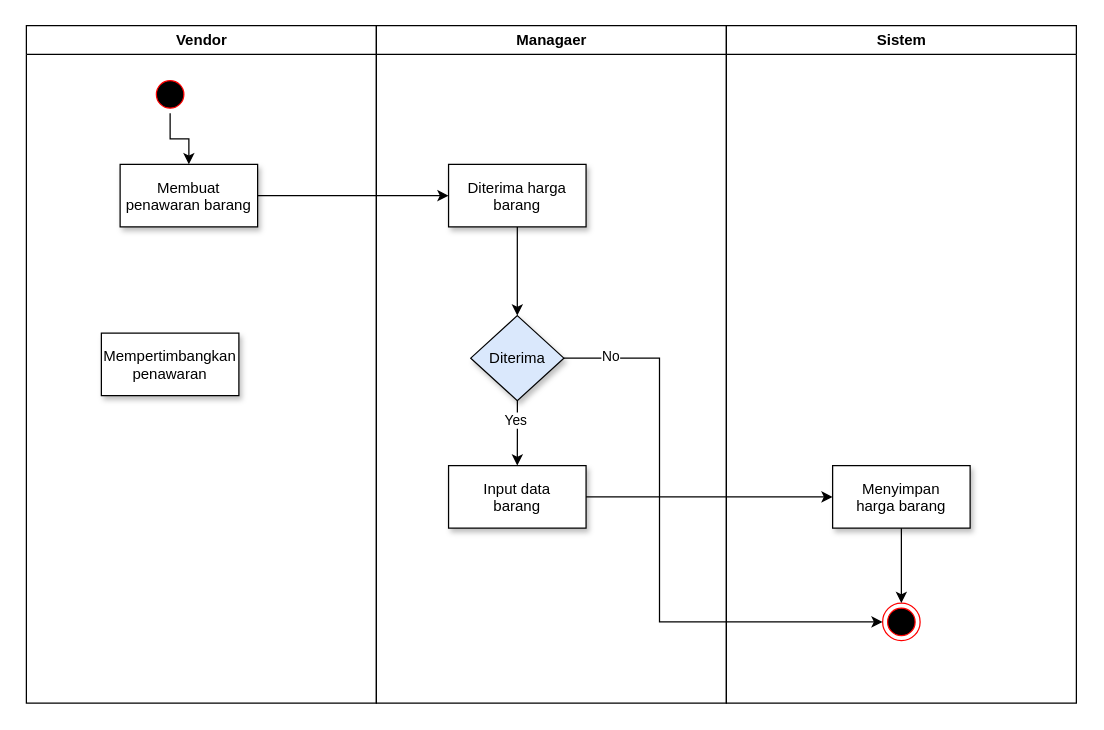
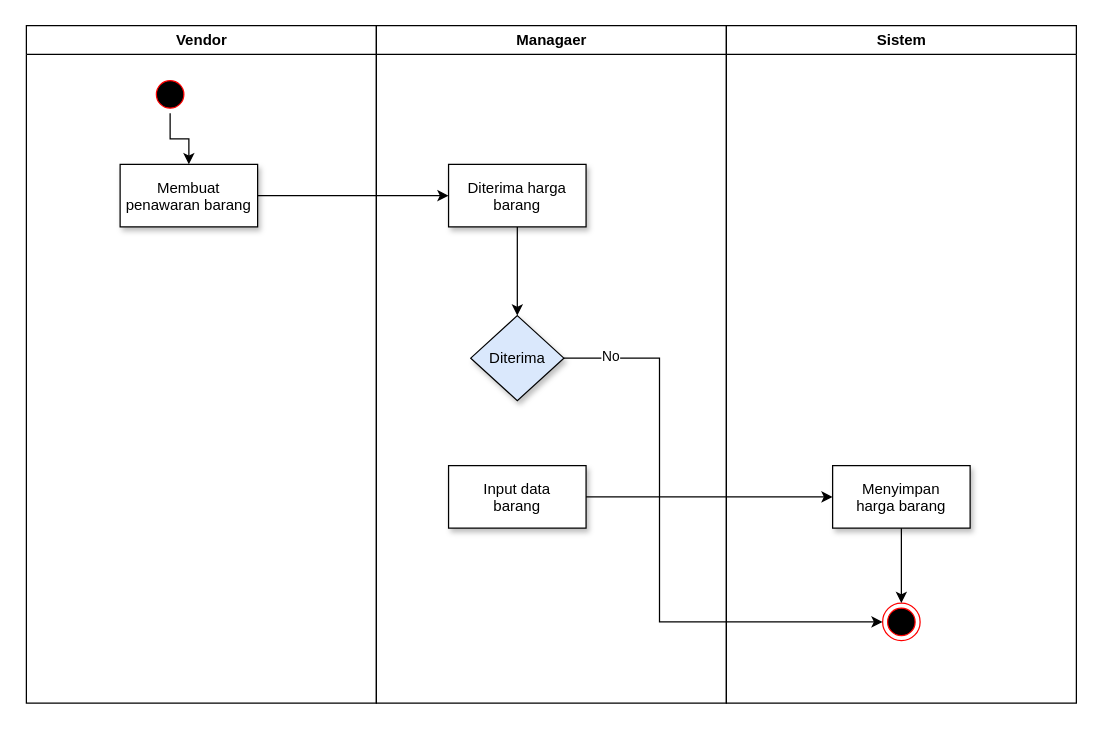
  <mxCell id="0" />
  <mxCell id="1" parent="0" />
  <mxCell id="2" value="Vendor" style="swimlane;whiteSpace=wrap" parent="1" vertex="1"><mxGeometry x="20.5" y="20" width="280" height="542" as="geometry" /></mxCell>
  <mxCell id="3" style="edgeStyle=orthogonalEdgeStyle;rounded=0;orthogonalLoop=1;jettySize=auto;html=1;entryX=0.5;entryY=0;entryDx=0;entryDy=0;" parent="2" source="4" target="5" edge="1"><mxGeometry relative="1" as="geometry" /></mxCell>
  <mxCell id="4" value="" style="ellipse;shape=startState;fillColor=#000000;strokeColor=#ff0000;" parent="2" vertex="1"><mxGeometry x="100" y="40" width="30" height="30" as="geometry" /></mxCell>
  <mxCell id="5" value="Membuat &#10;penawaran barang" style="shadow=1;" parent="2" vertex="1"><mxGeometry x="75" y="111" width="110" height="50" as="geometry" /></mxCell>
- <mxCell id="6" value="Mempertimbangkan&#10;penawaran" style="shadow=1;" vertex="1" parent="2"><mxGeometry x="60" y="246" width="110" height="50" as="geometry" /></mxCell>
  <mxCell id="7" value="Managaer" style="swimlane;whiteSpace=wrap" parent="1" vertex="1"><mxGeometry x="300.5" y="20" width="280" height="542" as="geometry" /></mxCell>
- <mxCell id="8" style="edgeStyle=orthogonalEdgeStyle;rounded=0;orthogonalLoop=1;jettySize=auto;html=1;entryX=0.5;entryY=0;entryDx=0;entryDy=0;" parent="7" source="10" target="11" edge="1"><mxGeometry relative="1" as="geometry" /></mxCell>
- <mxCell id="9" value="Yes" style="edgeLabel;html=1;align=center;verticalAlign=middle;resizable=0;points=[];" parent="8" vertex="1" connectable="0"><mxGeometry x="-0.37" y="-2" relative="1" as="geometry"><mxPoint as="offset" /></mxGeometry></mxCell>
  <mxCell id="10" value="Diterima" style="rhombus;whiteSpace=wrap;html=1;shadow=1;fillColor=#dae8fc;" parent="7" vertex="1"><mxGeometry x="75.5" y="232" width="74.5" height="68" as="geometry" /></mxCell>
  <mxCell id="11" value="Input data&#10;barang" style="shadow=1;" parent="7" vertex="1"><mxGeometry x="57.75" y="352" width="110" height="50" as="geometry" /></mxCell>
  <mxCell id="12" style="edgeStyle=orthogonalEdgeStyle;rounded=0;orthogonalLoop=1;jettySize=auto;html=1;entryX=0.5;entryY=0;entryDx=0;entryDy=0;" parent="7" source="13" target="10" edge="1"><mxGeometry relative="1" as="geometry" /></mxCell>
  <mxCell id="13" value="Diterima harga&#10;barang" style="shadow=1;" parent="7" vertex="1"><mxGeometry x="57.75" y="111" width="110" height="50" as="geometry" /></mxCell>
  <mxCell id="14" value="Sistem" style="swimlane;whiteSpace=wrap" parent="1" vertex="1"><mxGeometry x="580.5" y="20" width="280" height="542" as="geometry" /></mxCell>
  <mxCell id="15" value="Menyimpan&#10;harga barang" style="shadow=1;" parent="14" vertex="1"><mxGeometry x="85" y="352" width="110" height="50" as="geometry" /></mxCell>
  <mxCell id="16" value="" style="ellipse;shape=endState;fillColor=#000000;strokeColor=#ff0000" parent="14" vertex="1"><mxGeometry x="125" y="462" width="30" height="30" as="geometry" /></mxCell>
  <mxCell id="17" style="edgeStyle=orthogonalEdgeStyle;rounded=0;orthogonalLoop=1;jettySize=auto;html=1;entryX=0.5;entryY=0;entryDx=0;entryDy=0;" parent="14" source="15" target="16" edge="1"><mxGeometry relative="1" as="geometry" /></mxCell>
  <mxCell id="18" style="edgeStyle=orthogonalEdgeStyle;rounded=0;orthogonalLoop=1;jettySize=auto;html=1;entryX=0;entryY=0.5;entryDx=0;entryDy=0;" parent="1" source="5" target="13" edge="1"><mxGeometry relative="1" as="geometry" /></mxCell>
  <mxCell id="19" style="edgeStyle=orthogonalEdgeStyle;rounded=0;orthogonalLoop=1;jettySize=auto;html=1;entryX=0;entryY=0.5;entryDx=0;entryDy=0;" parent="1" source="11" target="15" edge="1"><mxGeometry relative="1" as="geometry" /></mxCell>
  <mxCell id="20" style="edgeStyle=orthogonalEdgeStyle;rounded=0;orthogonalLoop=1;jettySize=auto;html=1;entryX=0;entryY=0.5;entryDx=0;entryDy=0;" parent="1" source="10" target="16" edge="1"><mxGeometry relative="1" as="geometry"><Array as="points"><mxPoint x="527" y="286" /><mxPoint x="527" y="497" /></Array></mxGeometry></mxCell>
  <mxCell id="21" value="No" style="edgeLabel;html=1;align=center;verticalAlign=middle;resizable=0;points=[];" parent="20" vertex="1" connectable="0"><mxGeometry x="-0.84" y="2" relative="1" as="geometry"><mxPoint as="offset" /></mxGeometry></mxCell>
